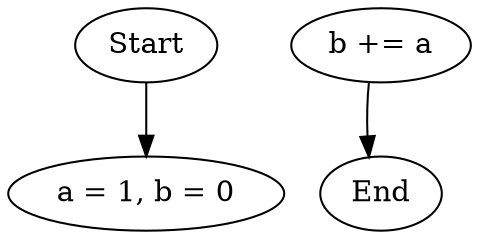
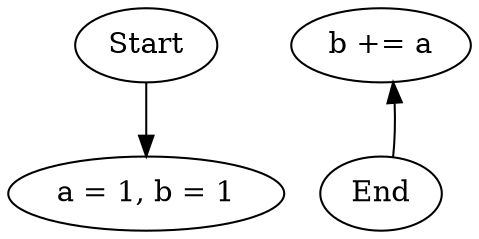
  digraph {
    n1 [label=Start]
-   n2 [label="a = 1, b = 0"]
+   n2 [label="a = 1, b = 1"]
    n3 [label="b += a"]
    n4 [label=End]
    n1 -> n2
-   n3 -> n4
+   n4 -> n3
  }
